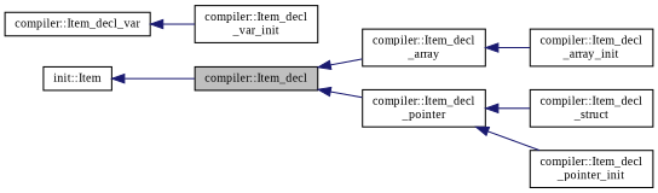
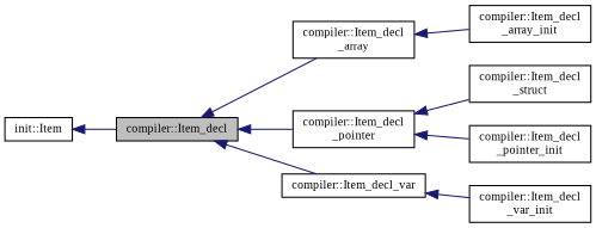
  digraph {
    fontname="Liberation Serif"
    rankdir=LR
    node [color=black fillcolor=white fontname="Liberation Serif" fontsize=10 shape=record style=filled]
    edge [color=midnightblue dir=back fontname="Liberation Serif" fontsize=10 labelfontname=Helvetica labelfontsize=10 style=solid]
    n1 [fillcolor=grey75 fontcolor=black height=0.2 label="compiler::Item_decl" width=0.4]
    n2 [height=0.2 label="compiler::Item_decl\l_array" width=0.4]
    n3 [height=0.2 label="compiler::Item_decl\l_pointer" width=0.4]
    n4 [height=0.2 label="compiler::Item_decl_var" width=0.4]
    n5 [height=0.2 label="compiler::Item_decl\l_array_init" width=0.4]
    n6 [height=0.2 label="compiler::Item_decl\l_struct" width=0.4]
    n7 [height=0.2 label="compiler::Item_decl\l_pointer_init" width=0.4]
    n8 [height=0.2 label="compiler::Item_decl\l_var_init" width=0.4]
    n9 [height=0.2 label="init::Item" width=0.4]
    n1 -> n2
    n1 -> n3
+   n1 -> n4
    n2 -> n5
    n3 -> n6
    n3 -> n7
    n4 -> n8
    n9 -> n1
  }
